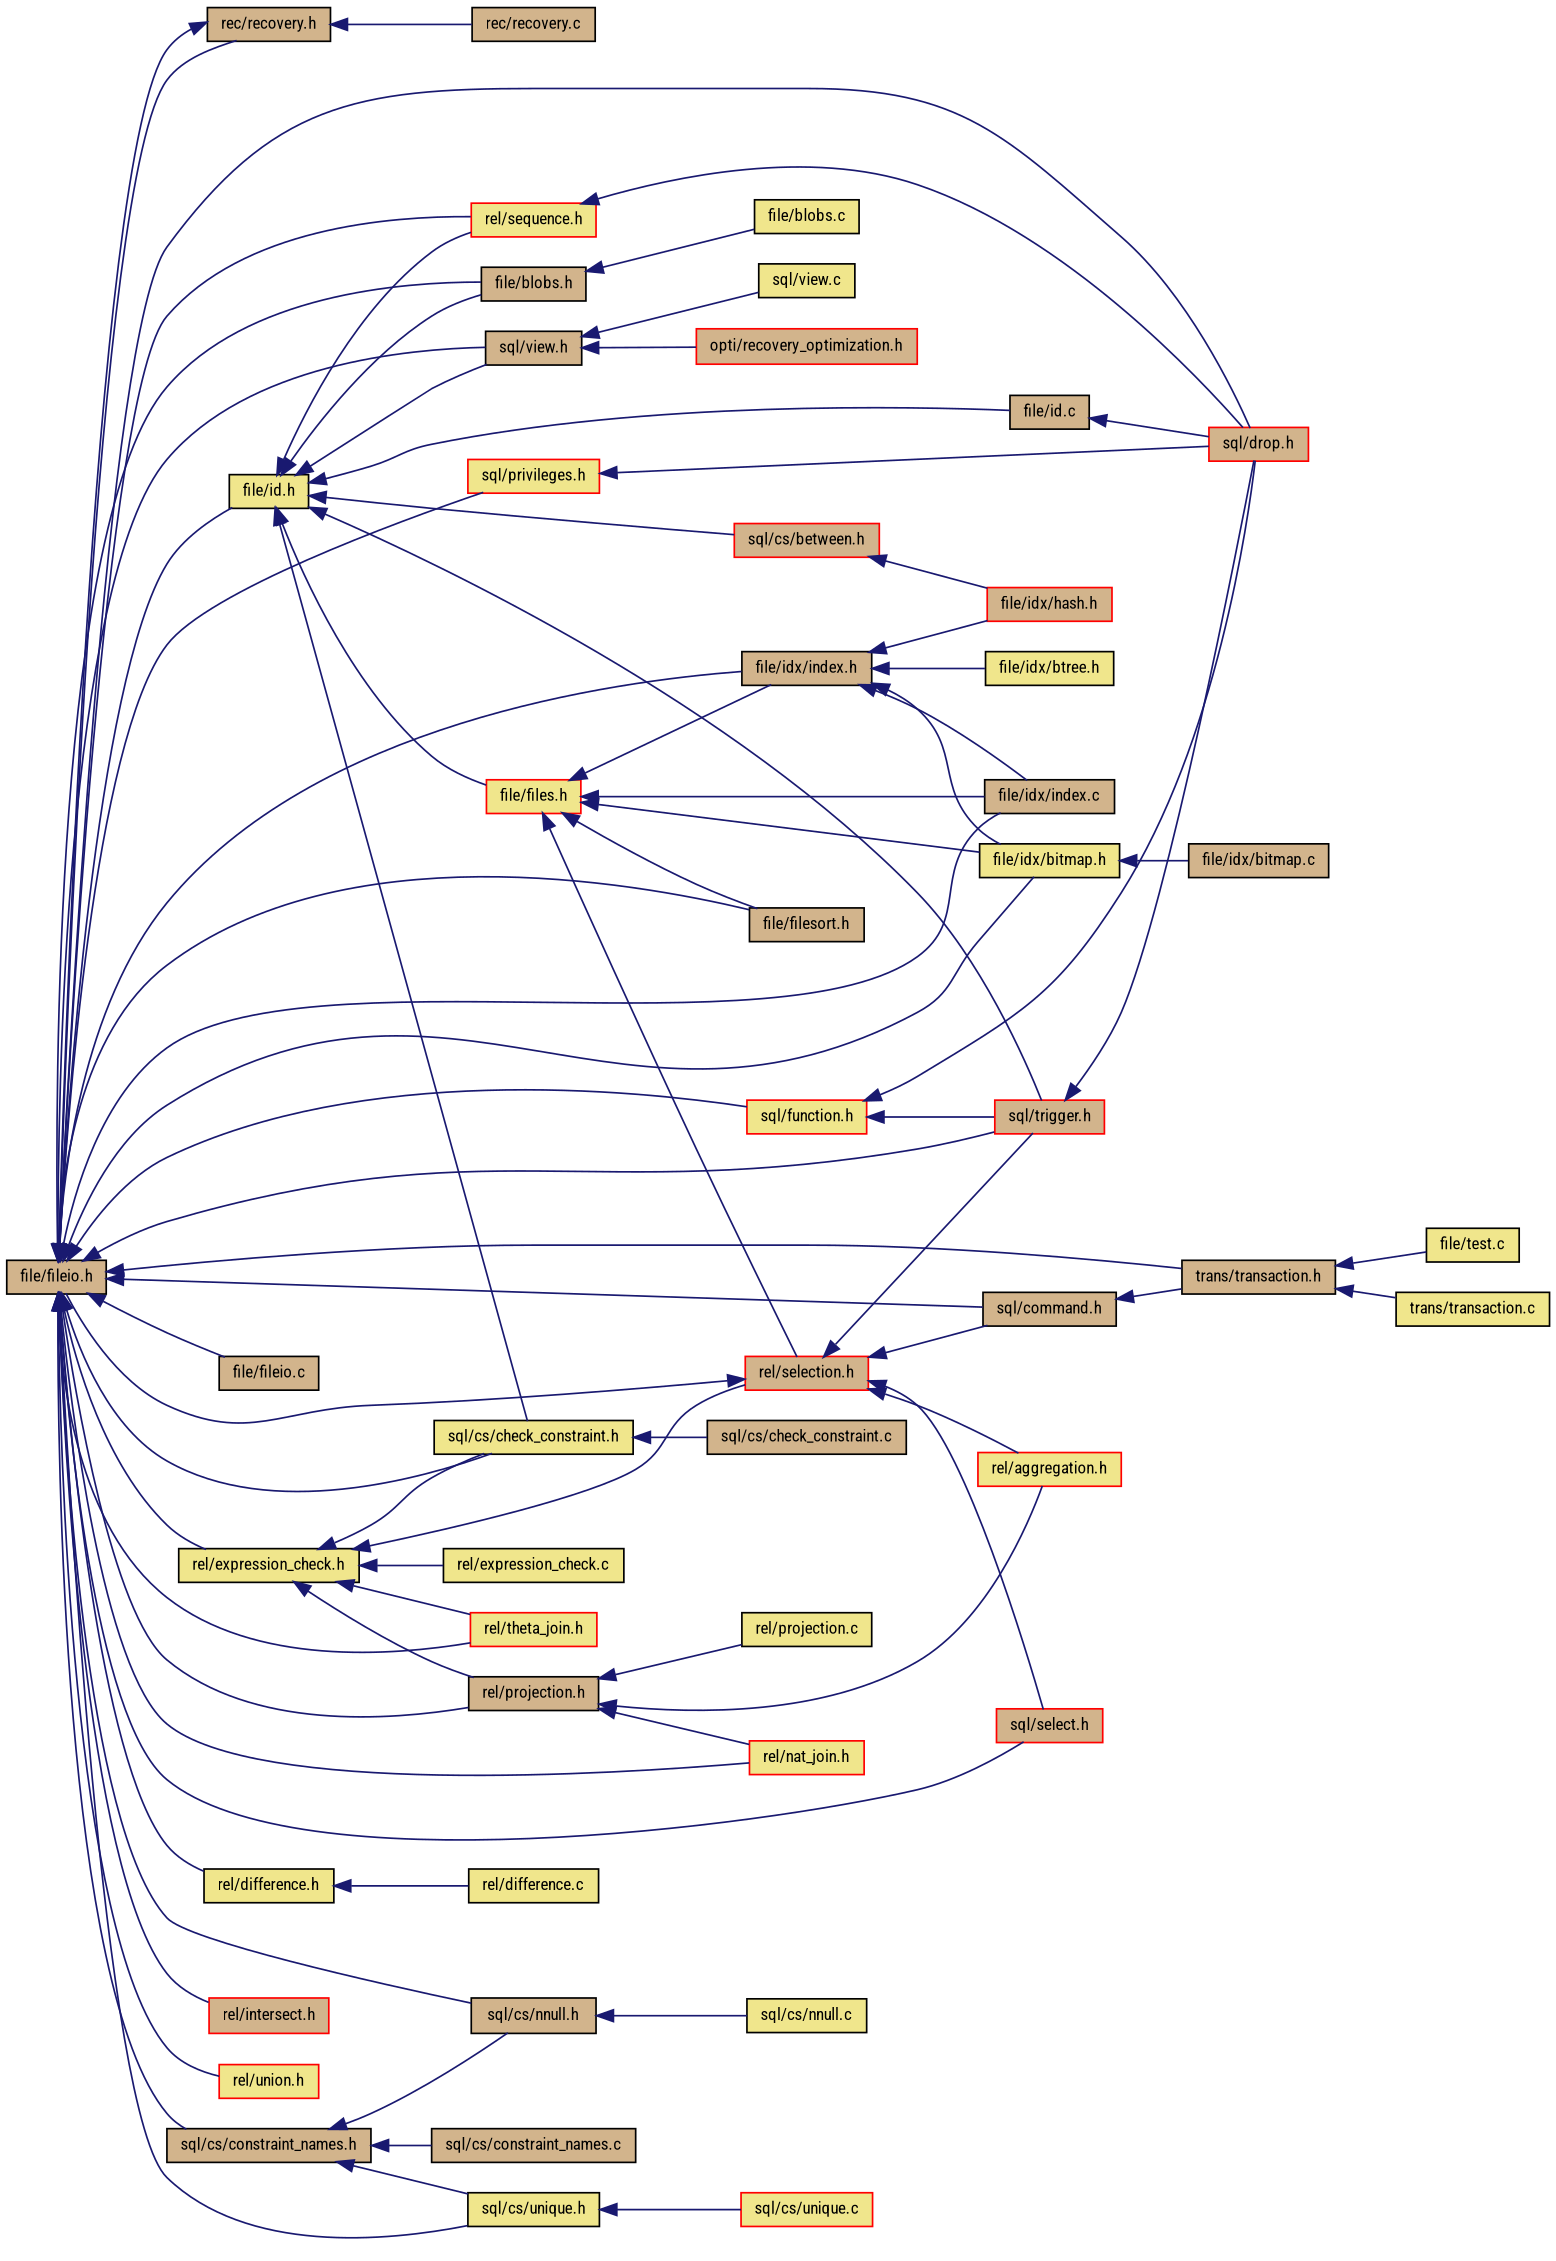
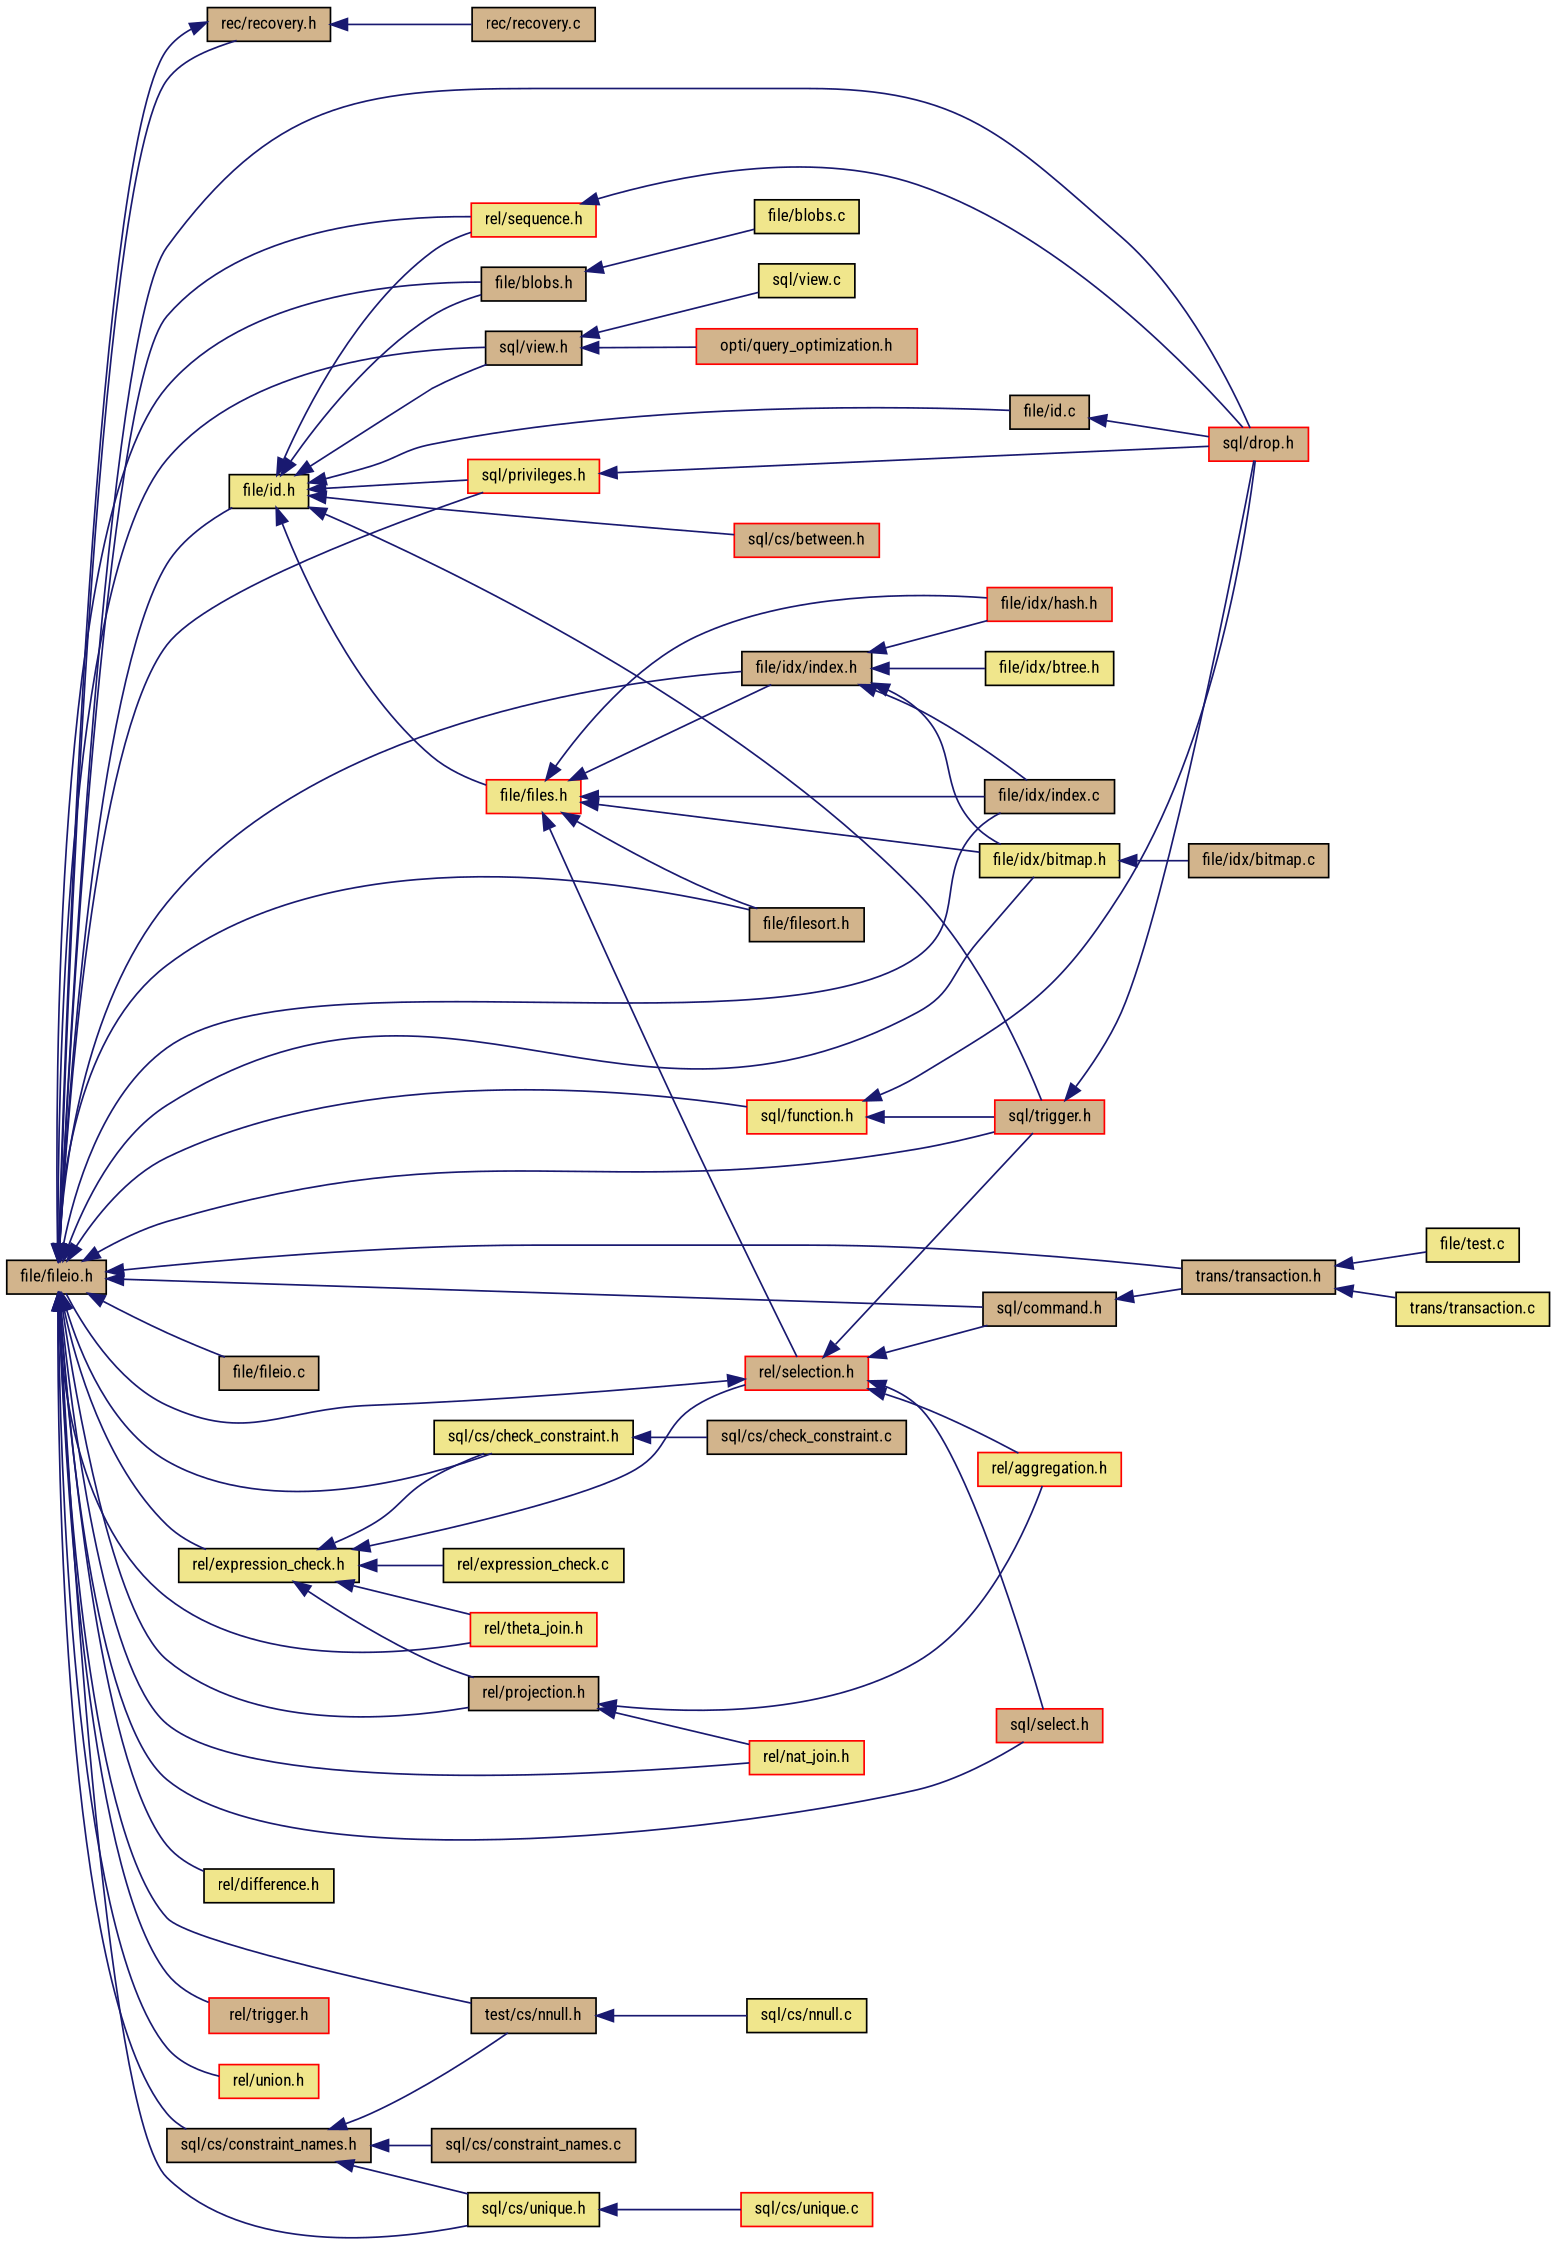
  digraph {
    fontname="Roboto Condensed"
    rankdir=LR
    node [color=black fillcolor=tan fontname="Roboto Condensed" fontsize=10 shape=record style=filled]
    edge [color=midnightblue dir=back fontname="Roboto Condensed" fontsize=10 labelfontname=Helvetica labelfontsize=10 style=solid]
    n1 [fontcolor=black height=0.2 label="file/fileio.h" width=0.4]
    n2 [height=0.2 label="file/blobs.h" width=0.4]
    n3 [height=0.2 label="rec/recovery.h" width=0.4]
    n4 [fillcolor=khaki height=0.2 label="file/id.h" width=0.4]
    n5 [height=0.2 label="file/filesort.h" width=0.4]
    n6 [height=0.2 label="sql/command.h" width=0.4]
    n7 [height=0.2 label="trans/transaction.h" width=0.4]
    n8 [color=red height=0.2 label="sql/trigger.h" width=0.4]
    n9 [color=red height=0.2 label="sql/drop.h" width=0.4]
    n10 [color=red height=0.2 label="sql/select.h" width=0.4]
    n11 [height=0.2 label="file/idx/index.h" width=0.4]
    n12 [fillcolor=khaki height=0.2 label="file/idx/bitmap.h" width=0.4]
    n13 [height=0.2 label="file/idx/index.c" width=0.4]
    n14 [height=0.2 label="sql/view.h" width=0.4]
    n15 [color=red fillcolor=khaki height=0.2 label="rel/sequence.h" width=0.4]
    n16 [color=red fillcolor=khaki height=0.2 label="sql/privileges.h" width=0.4]
    n17 [height=0.2 label="file/fileio.c" width=0.4]
    n18 [fillcolor=khaki height=0.2 label="rel/expression_check.h" width=0.4]
    n19 [fillcolor=khaki height=0.2 label="sql/cs/check_constraint.h" width=0.4]
    n20 [height=0.2 label="rel/projection.h" width=0.4]
    n21 [color=red fillcolor=khaki height=0.2 label="rel/nat_join.h" width=0.4]
    n22 [color=red fillcolor=khaki height=0.2 label="rel/theta_join.h" width=0.4]
    n23 [height=0.2 label="sql/cs/constraint_names.h" width=0.4]
-   n24 [height=0.2 label="sql/cs/nnull.h" width=0.4]
+   n24 [height=0.2 label="test/cs/nnull.h" width=0.4]
    n25 [fillcolor=khaki height=0.2 label="sql/cs/unique.h" width=0.4]
    n26 [fillcolor=khaki height=0.2 label="rel/difference.h" width=0.4]
-   n27 [color=red height=0.2 label="rel/intersect.h" width=0.4]
+   n27 [color=red height=0.2 label="rel/trigger.h" width=0.4]
    n28 [color=red fillcolor=khaki height=0.2 label="rel/union.h" width=0.4]
    n29 [color=red fillcolor=khaki height=0.2 label="sql/function.h" width=0.4]
    n30 [fillcolor=khaki height=0.2 label="file/blobs.c" width=0.4]
    n31 [height=0.2 label="rec/recovery.c" width=0.4]
    n32 [color=red fillcolor=khaki height=0.2 label="file/files.h" width=0.4]
    n33 [height=0.2 label="file/id.c" width=0.4]
    n34 [color=red height=0.2 label="sql/cs/between.h" width=0.4]
    n35 [fillcolor=khaki height=0.2 label="file/test.c" width=0.4]
    n36 [fillcolor=khaki height=0.2 label="trans/transaction.c" width=0.4]
    n37 [color=red height=0.2 label="file/idx/hash.h" width=0.4]
    n38 [fillcolor=khaki height=0.2 label="file/idx/btree.h" width=0.4]
    n39 [height=0.2 label="file/idx/bitmap.c" width=0.4]
-   n40 [color=red height=0.2 label="opti/recovery_optimization.h" width=0.4]
+   n40 [color=red height=0.2 label="opti/query_optimization.h" width=0.4]
    n41 [fillcolor=khaki height=0.2 label="sql/view.c" width=0.4]
    n42 [color=red height=0.2 label="rel/selection.h" width=0.4]
    n43 [fillcolor=khaki height=0.2 label="rel/expression_check.c" width=0.4]
    n44 [height=0.2 label="sql/cs/check_constraint.c" width=0.4]
    n45 [color=red fillcolor=khaki height=0.2 label="rel/aggregation.h" width=0.4]
-   n46 [fillcolor=khaki height=0.2 label="rel/projection.c" width=0.4]
    n47 [height=0.2 label="sql/cs/constraint_names.c" width=0.4]
    n48 [fillcolor=khaki height=0.2 label="sql/cs/nnull.c" width=0.4]
    n49 [color=red fillcolor=khaki height=0.2 label="sql/cs/unique.c" width=0.4]
-   n50 [fillcolor=khaki height=0.2 label="rel/difference.c" width=0.4]
    n1 -> n2
    n1 -> n3
    n1 -> n4
    n1 -> n5
    n1 -> n6
    n1 -> n7
    n1 -> n8
    n1 -> n9
    n1 -> n10
    n1 -> n11
    n1 -> n12
    n1 -> n13
    n1 -> n14
    n1 -> n15
    n1 -> n16
    n1 -> n17
    n1 -> n18
    n1 -> n19
    n1 -> n20
    n1 -> n21
    n1 -> n22
    n1 -> n23
    n1 -> n24
    n1 -> n25
    n1 -> n26
    n1 -> n27
    n1 -> n28
    n1 -> n29
    n2 -> n30
    n3 -> n1
    n3 -> n31
    n4 -> n2
    n4 -> n8
    n4 -> n14
    n4 -> n15
-   n4 -> n19
+   n4 -> n16
    n4 -> n32
    n4 -> n33
    n4 -> n34
    n6 -> n7
    n7 -> n35
    n7 -> n36
    n8 -> n9
    n11 -> n12
    n11 -> n13
    n11 -> n37
    n11 -> n38
    n12 -> n39
    n14 -> n40
    n14 -> n41
    n15 -> n9
    n16 -> n9
    n18 -> n19
    n18 -> n20
    n18 -> n22
    n18 -> n42
    n18 -> n43
    n19 -> n44
    n20 -> n21
    n20 -> n45
-   n20 -> n46
    n23 -> n24
    n23 -> n25
    n23 -> n47
    n24 -> n48
    n25 -> n49
-   n26 -> n50
    n29 -> n8
    n29 -> n9
    n32 -> n5
    n32 -> n11
    n32 -> n12
    n32 -> n13
-   n34 -> n37
+   n32 -> n37
    n32 -> n42
    n33 -> n9
    n42 -> n1
    n42 -> n6
    n42 -> n8
    n42 -> n10
    n42 -> n45
  }
